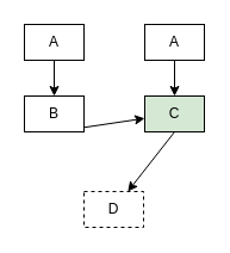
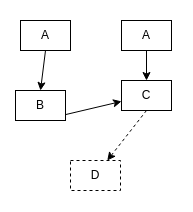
  <mxCell id="0" />
  <mxCell id="1" parent="0" />
  <mxCell id="2" style="edgeStyle=none;html=1;exitX=0.5;exitY=1;exitDx=0;exitDy=0;entryX=0.5;entryY=0;entryDx=0;entryDy=0;" edge="1" parent="1" source="3" target="7"><mxGeometry relative="1" as="geometry" /></mxCell>
  <mxCell id="3" value="A" style="rounded=0;whiteSpace=wrap;html=1;" vertex="1" parent="1"><mxGeometry x="20" y="20" width="50" height="30" as="geometry" /></mxCell>
  <mxCell id="4" style="edgeStyle=none;html=1;exitX=0.5;exitY=1;exitDx=0;exitDy=0;entryX=0.5;entryY=0;entryDx=0;entryDy=0;" edge="1" parent="1" source="5" target="9"><mxGeometry relative="1" as="geometry" /></mxCell>
  <mxCell id="5" value="A" style="rounded=0;whiteSpace=wrap;html=1;" vertex="1" parent="1"><mxGeometry x="121" y="20" width="50" height="30" as="geometry" /></mxCell>
  <mxCell id="6" style="edgeStyle=none;html=1;exitX=0.5;exitY=1;exitDx=0;exitDy=0;" edge="1" parent="1" source="7" target="9"><mxGeometry relative="1" as="geometry" /></mxCell>
- <mxCell id="7" value="B" style="rounded=0;whiteSpace=wrap;html=1;" vertex="1" parent="1"><mxGeometry x="20" y="80" width="50" height="30" as="geometry" /></mxCell>
- <mxCell id="8" style="edgeStyle=none;html=1;exitX=0.5;exitY=1;exitDx=0;exitDy=0;" edge="1" parent="1" source="9" target="10"><mxGeometry relative="1" as="geometry" /></mxCell>
- <mxCell id="9" value="C" style="rounded=0;whiteSpace=wrap;html=1;fillColor=#d5e8d4;" vertex="1" parent="1"><mxGeometry x="121" y="80" width="50" height="30" as="geometry" /></mxCell>
+ <mxCell id="7" value="B" style="rounded=0;whiteSpace=wrap;html=1;" vertex="1" parent="1"><mxGeometry x="15" y="90" width="50" height="30" as="geometry" /></mxCell>
+ <mxCell id="8" style="edgeStyle=none;html=1;exitX=0.5;exitY=1;exitDx=0;exitDy=0;dashed=1;" edge="1" parent="1" source="9" target="10"><mxGeometry relative="1" as="geometry" /></mxCell>
+ <mxCell id="9" value="C" style="rounded=0;whiteSpace=wrap;html=1;" vertex="1" parent="1"><mxGeometry x="121" y="80" width="50" height="30" as="geometry" /></mxCell>
  <mxCell id="10" value="D" style="rounded=0;whiteSpace=wrap;html=1;dashed=1;" vertex="1" parent="1"><mxGeometry x="70" y="160" width="50" height="30" as="geometry" /></mxCell>
